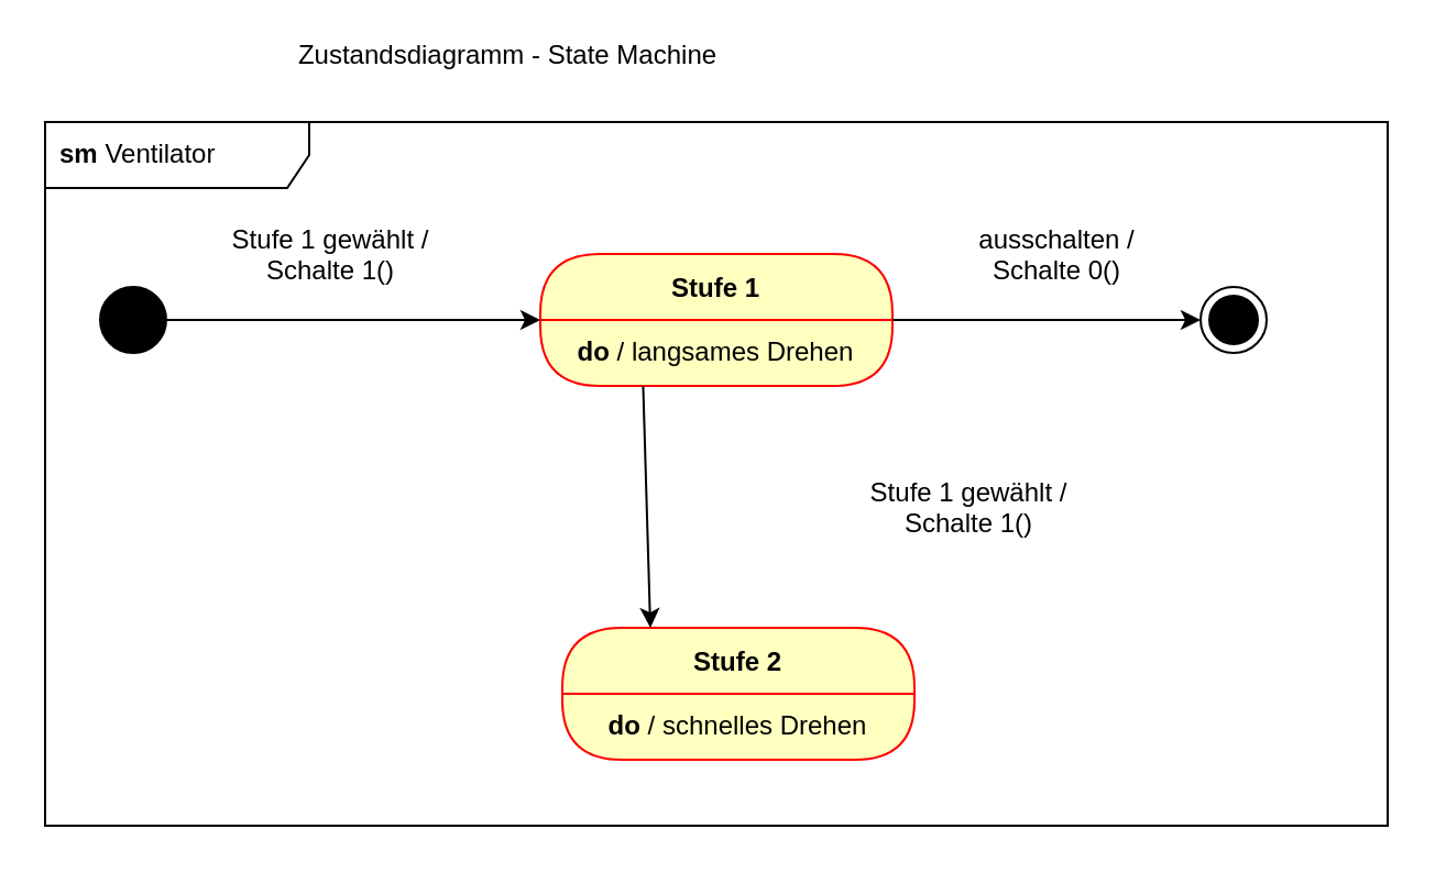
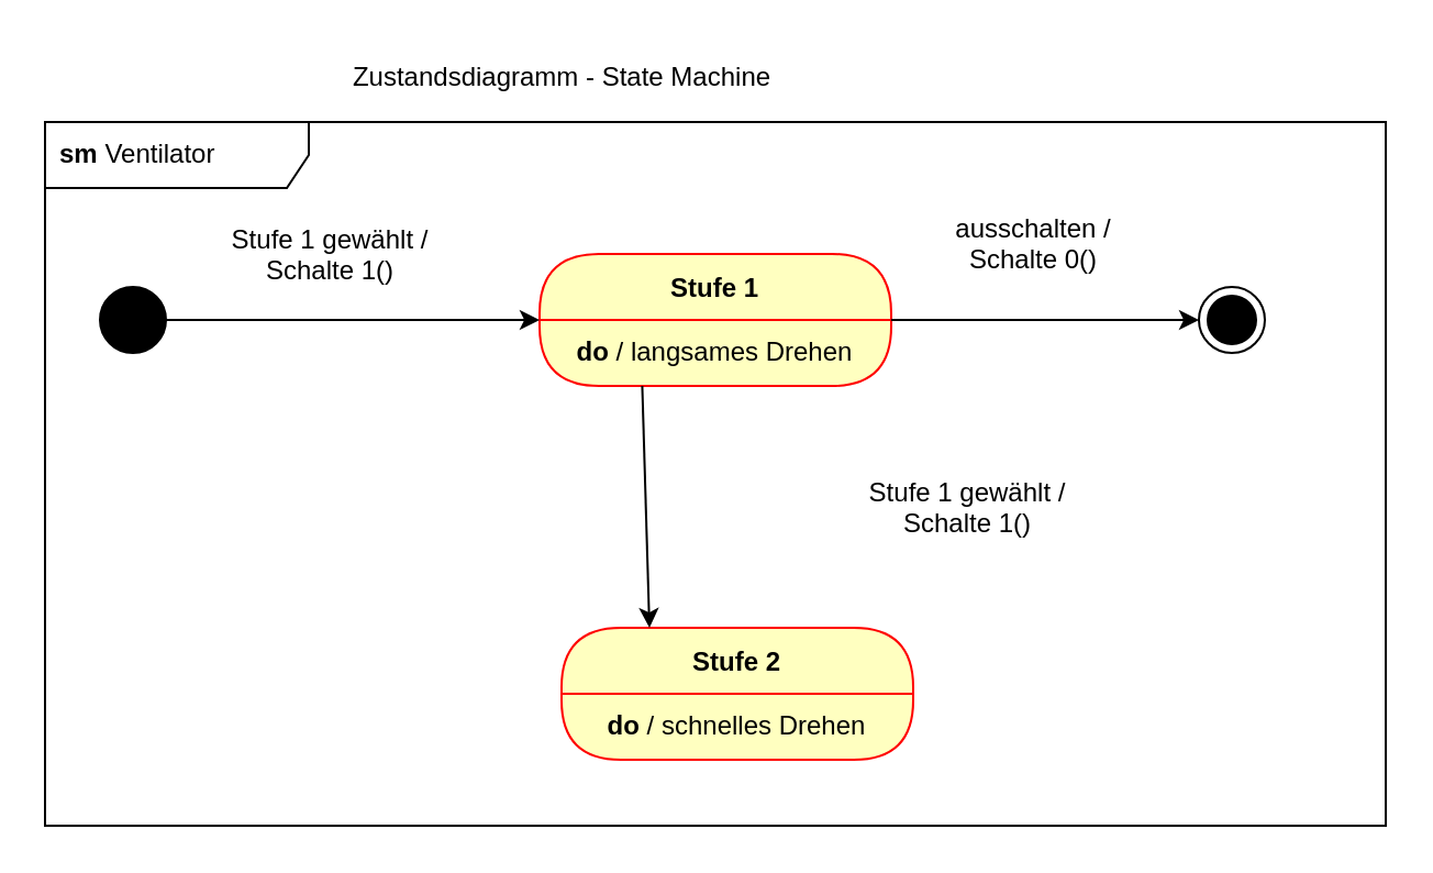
  <mxCell id="0" />
  <mxCell id="1" parent="0" />
  <mxCell id="2" value="&lt;b&gt;sm &lt;/b&gt;Ventilator" style="shape=umlFrame;whiteSpace=wrap;html=1;width=120;height=30;boundedLbl=1;verticalAlign=middle;align=left;spacingLeft=5;" vertex="1" parent="1"><mxGeometry x="20" y="55" width="610" height="320" as="geometry" /></mxCell>
  <mxCell id="3" value="" style="ellipse;fillColor=strokeColor;" vertex="1" parent="1"><mxGeometry x="45" y="130" width="30" height="30" as="geometry" /></mxCell>
  <mxCell id="4" value="" style="ellipse;html=1;shape=endState;fillColor=strokeColor;" vertex="1" parent="1"><mxGeometry x="545" y="130" width="30" height="30" as="geometry" /></mxCell>
  <mxCell id="5" value="Stufe 1" style="swimlane;fontStyle=1;align=center;verticalAlign=middle;childLayout=stackLayout;horizontal=1;startSize=30;horizontalStack=0;resizeParent=0;resizeLast=1;container=0;fontColor=#000000;collapsible=0;rounded=1;arcSize=30;strokeColor=#ff0000;fillColor=#ffffc0;swimlaneFillColor=#ffffc0;dropTarget=0;" vertex="1" parent="1"><mxGeometry x="245" y="115" width="160" height="60" as="geometry" /></mxCell>
  <mxCell id="6" value="&lt;b&gt;do &lt;/b&gt;/ langsames Drehen" style="text;html=1;strokeColor=none;fillColor=none;align=center;verticalAlign=middle;spacingLeft=4;spacingRight=4;whiteSpace=wrap;overflow=hidden;rotatable=0;fontColor=#000000;" vertex="1" parent="5"><mxGeometry y="30" width="160" height="30" as="geometry" /></mxCell>
  <mxCell id="7" value="Subtitle" style="text;html=1;strokeColor=none;fillColor=none;align=center;verticalAlign=middle;spacingLeft=4;spacingRight=4;whiteSpace=wrap;overflow=hidden;rotatable=0;fontColor=#000000;" vertex="1" parent="5"><mxGeometry y="60" width="160" as="geometry" /></mxCell>
  <mxCell id="8" value="Stufe 2" style="swimlane;fontStyle=1;align=center;verticalAlign=middle;childLayout=stackLayout;horizontal=1;startSize=30;horizontalStack=0;resizeParent=0;resizeLast=1;container=0;fontColor=#000000;collapsible=0;rounded=1;arcSize=30;strokeColor=#ff0000;fillColor=#ffffc0;swimlaneFillColor=#ffffc0;dropTarget=0;" vertex="1" parent="1"><mxGeometry x="255" y="285" width="160" height="60" as="geometry" /></mxCell>
  <mxCell id="9" value="&lt;b&gt;do &lt;/b&gt;/ schnelles Drehen" style="text;html=1;strokeColor=none;fillColor=none;align=center;verticalAlign=middle;spacingLeft=4;spacingRight=4;whiteSpace=wrap;overflow=hidden;rotatable=0;fontColor=#000000;" vertex="1" parent="8"><mxGeometry y="30" width="160" height="30" as="geometry" /></mxCell>
  <mxCell id="10" value="Subtitle" style="text;html=1;strokeColor=none;fillColor=none;align=center;verticalAlign=middle;spacingLeft=4;spacingRight=4;whiteSpace=wrap;overflow=hidden;rotatable=0;fontColor=#000000;" vertex="1" parent="8"><mxGeometry y="60" width="160" as="geometry" /></mxCell>
  <mxCell id="11" value="Stufe 1 gewählt /&#10;Schalte 1()" style="text;align=center;verticalAlign=middle;dashed=0;" vertex="1" parent="1"><mxGeometry x="95" y="95" width="110" height="40" as="geometry" /></mxCell>
  <mxCell id="12" value="Stufe 1 gewählt /&#10;Schalte 1()" style="text;align=center;verticalAlign=middle;dashed=0;" vertex="1" parent="1"><mxGeometry x="385" y="210" width="110" height="40" as="geometry" /></mxCell>
- <mxCell id="13" value="ausschalten /&#10;Schalte 0()" style="text;align=center;verticalAlign=middle;dashed=0;" vertex="1" parent="1"><mxGeometry x="425" y="95" width="110" height="40" as="geometry" /></mxCell>
+ <mxCell id="13" value="ausschalten /&#10;Schalte 0()" style="text;align=center;verticalAlign=middle;dashed=0;" vertex="1" parent="1"><mxGeometry x="415" y="90" width="110" height="40" as="geometry" /></mxCell>
  <mxCell id="14" value="" style="edgeStyle=none;orthogonalLoop=1;jettySize=auto;html=1;exitX=1;exitY=0.5;exitDx=0;exitDy=0;entryX=0;entryY=0;entryDx=0;entryDy=0;" edge="1" parent="1" source="3" target="6"><mxGeometry width="80" relative="1" as="geometry"><mxPoint x="355" y="205" as="sourcePoint" /><mxPoint x="435" y="205" as="targetPoint" /><Array as="points" /></mxGeometry></mxCell>
  <mxCell id="15" value="" style="edgeStyle=none;orthogonalLoop=1;jettySize=auto;html=1;exitX=1;exitY=0;exitDx=0;exitDy=0;entryX=0;entryY=0.5;entryDx=0;entryDy=0;" edge="1" parent="1" source="6" target="4"><mxGeometry width="80" relative="1" as="geometry"><mxPoint x="355" y="205" as="sourcePoint" /><mxPoint x="435" y="205" as="targetPoint" /><Array as="points" /></mxGeometry></mxCell>
  <mxCell id="16" value="" style="edgeStyle=none;orthogonalLoop=1;jettySize=auto;html=1;exitX=0.292;exitY=0;exitDx=0;exitDy=0;entryX=0.25;entryY=0;entryDx=0;entryDy=0;exitPerimeter=0;" edge="1" parent="1" source="7" target="8"><mxGeometry width="80" relative="1" as="geometry"><mxPoint x="355" y="205" as="sourcePoint" /><mxPoint x="435" y="205" as="targetPoint" /><Array as="points" /></mxGeometry></mxCell>
- <mxCell id="17" value="Zustandsdiagramm - State Machine" style="text;html=1;align=center;verticalAlign=middle;resizable=0;points=[];autosize=1;strokeColor=none;fillColor=none;" vertex="1" parent="1"><mxGeometry x="125" y="10" width="210" height="30" as="geometry" /></mxCell>
+ <mxCell id="17" value="Zustandsdiagramm - State Machine" style="text;html=1;align=center;verticalAlign=middle;resizable=0;points=[];autosize=1;strokeColor=none;fillColor=none;" vertex="1" parent="1"><mxGeometry x="150" y="20" width="210" height="30" as="geometry" /></mxCell>
